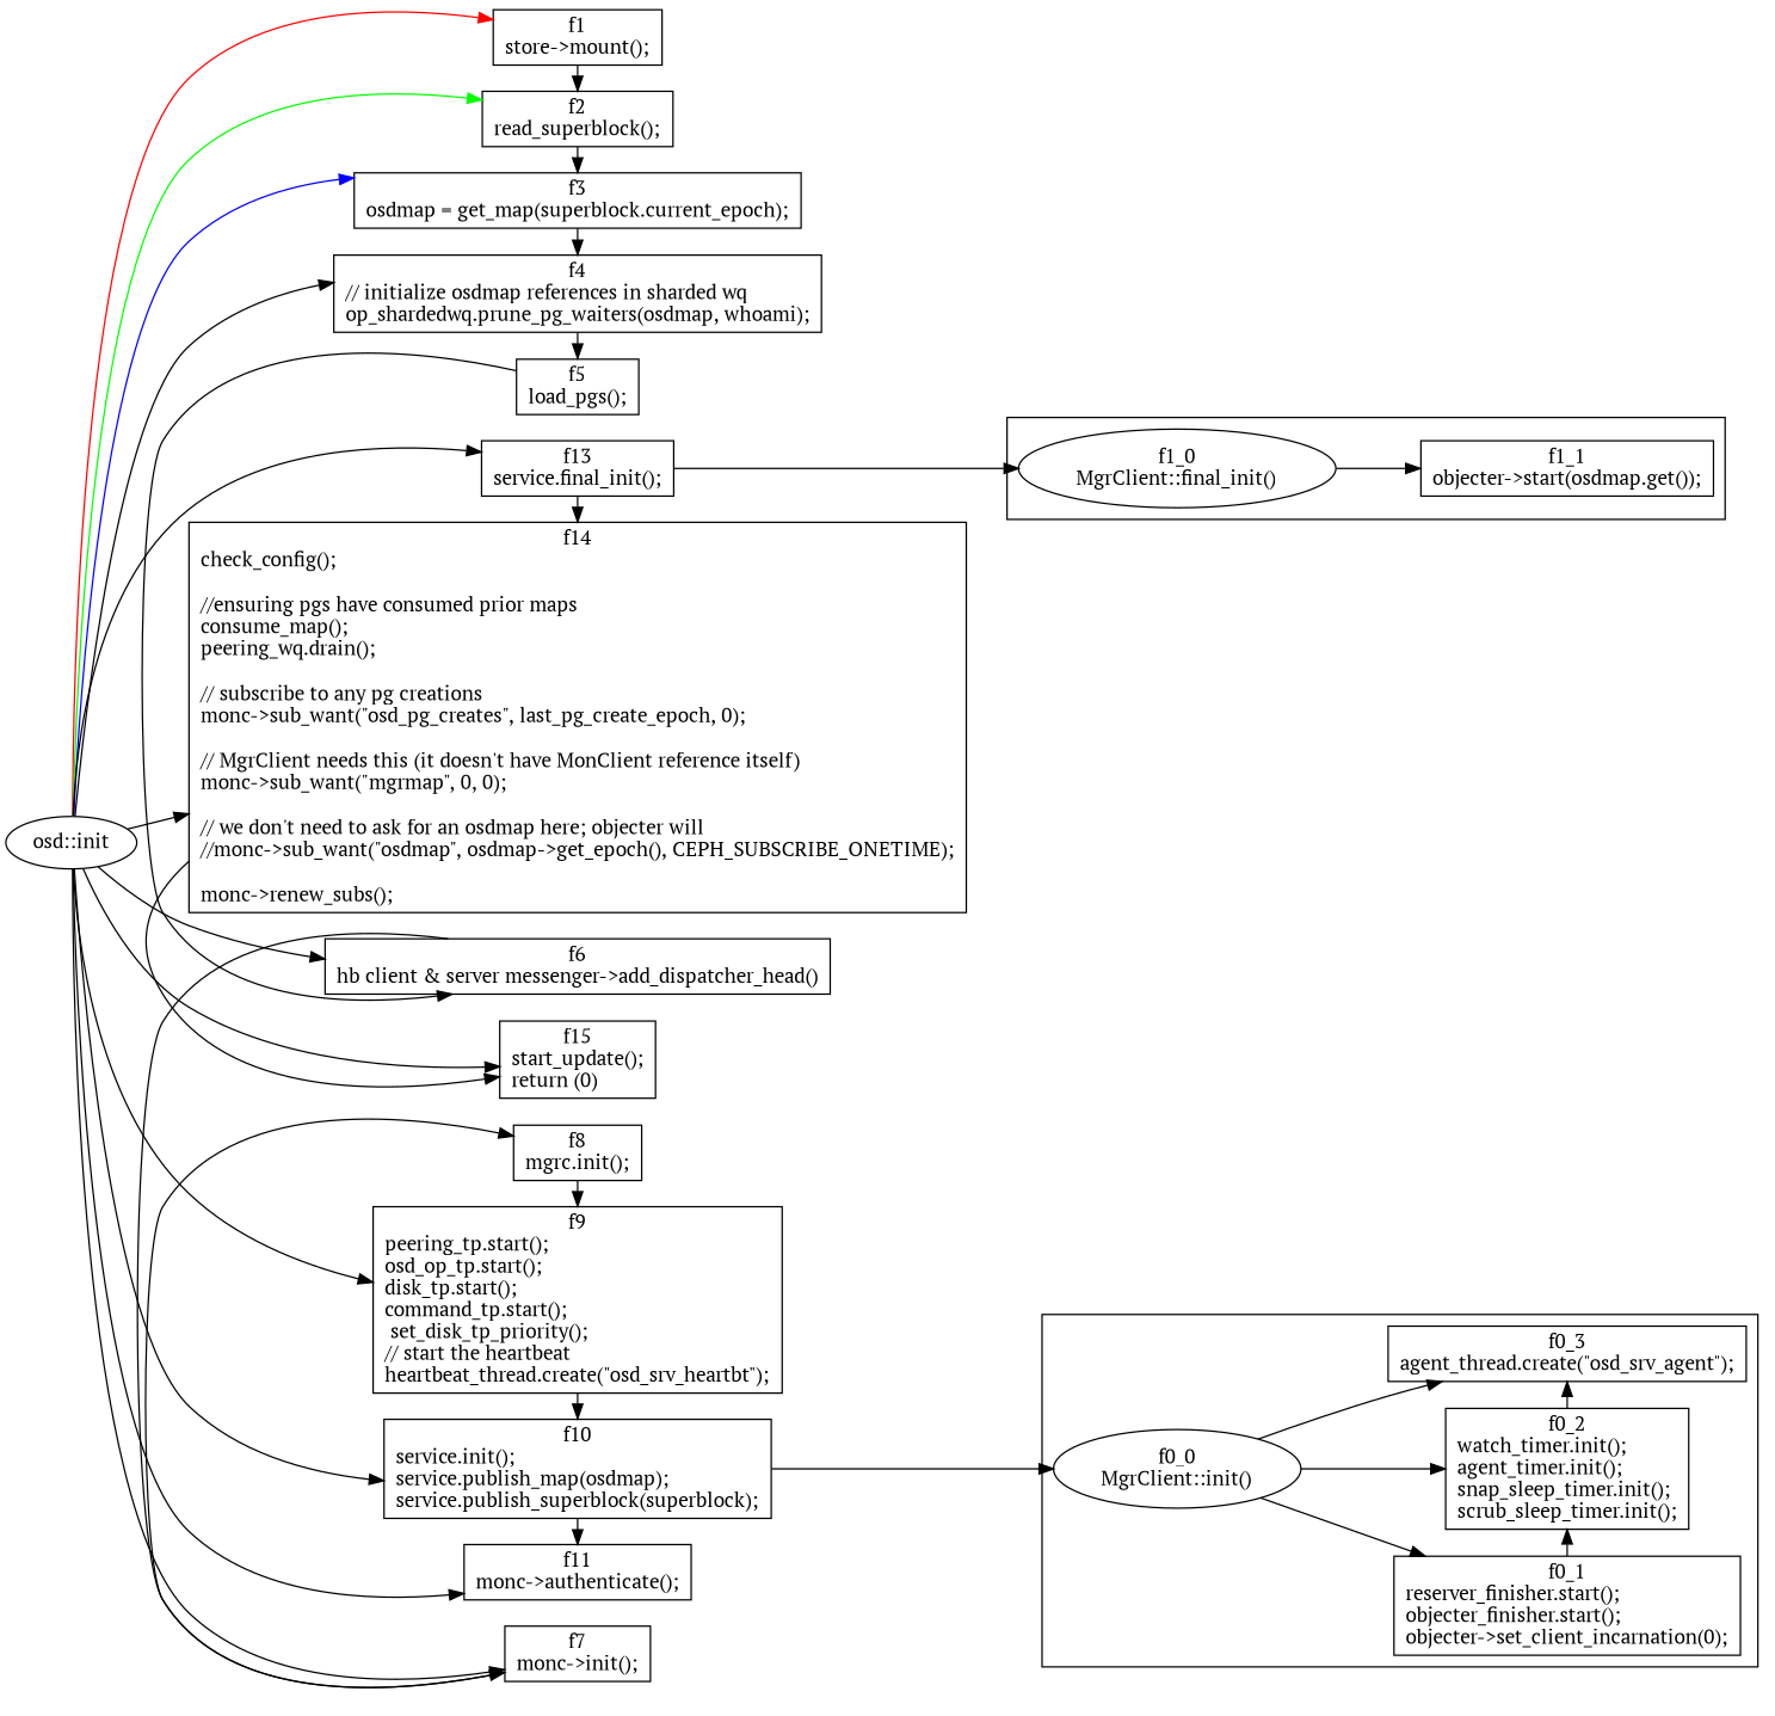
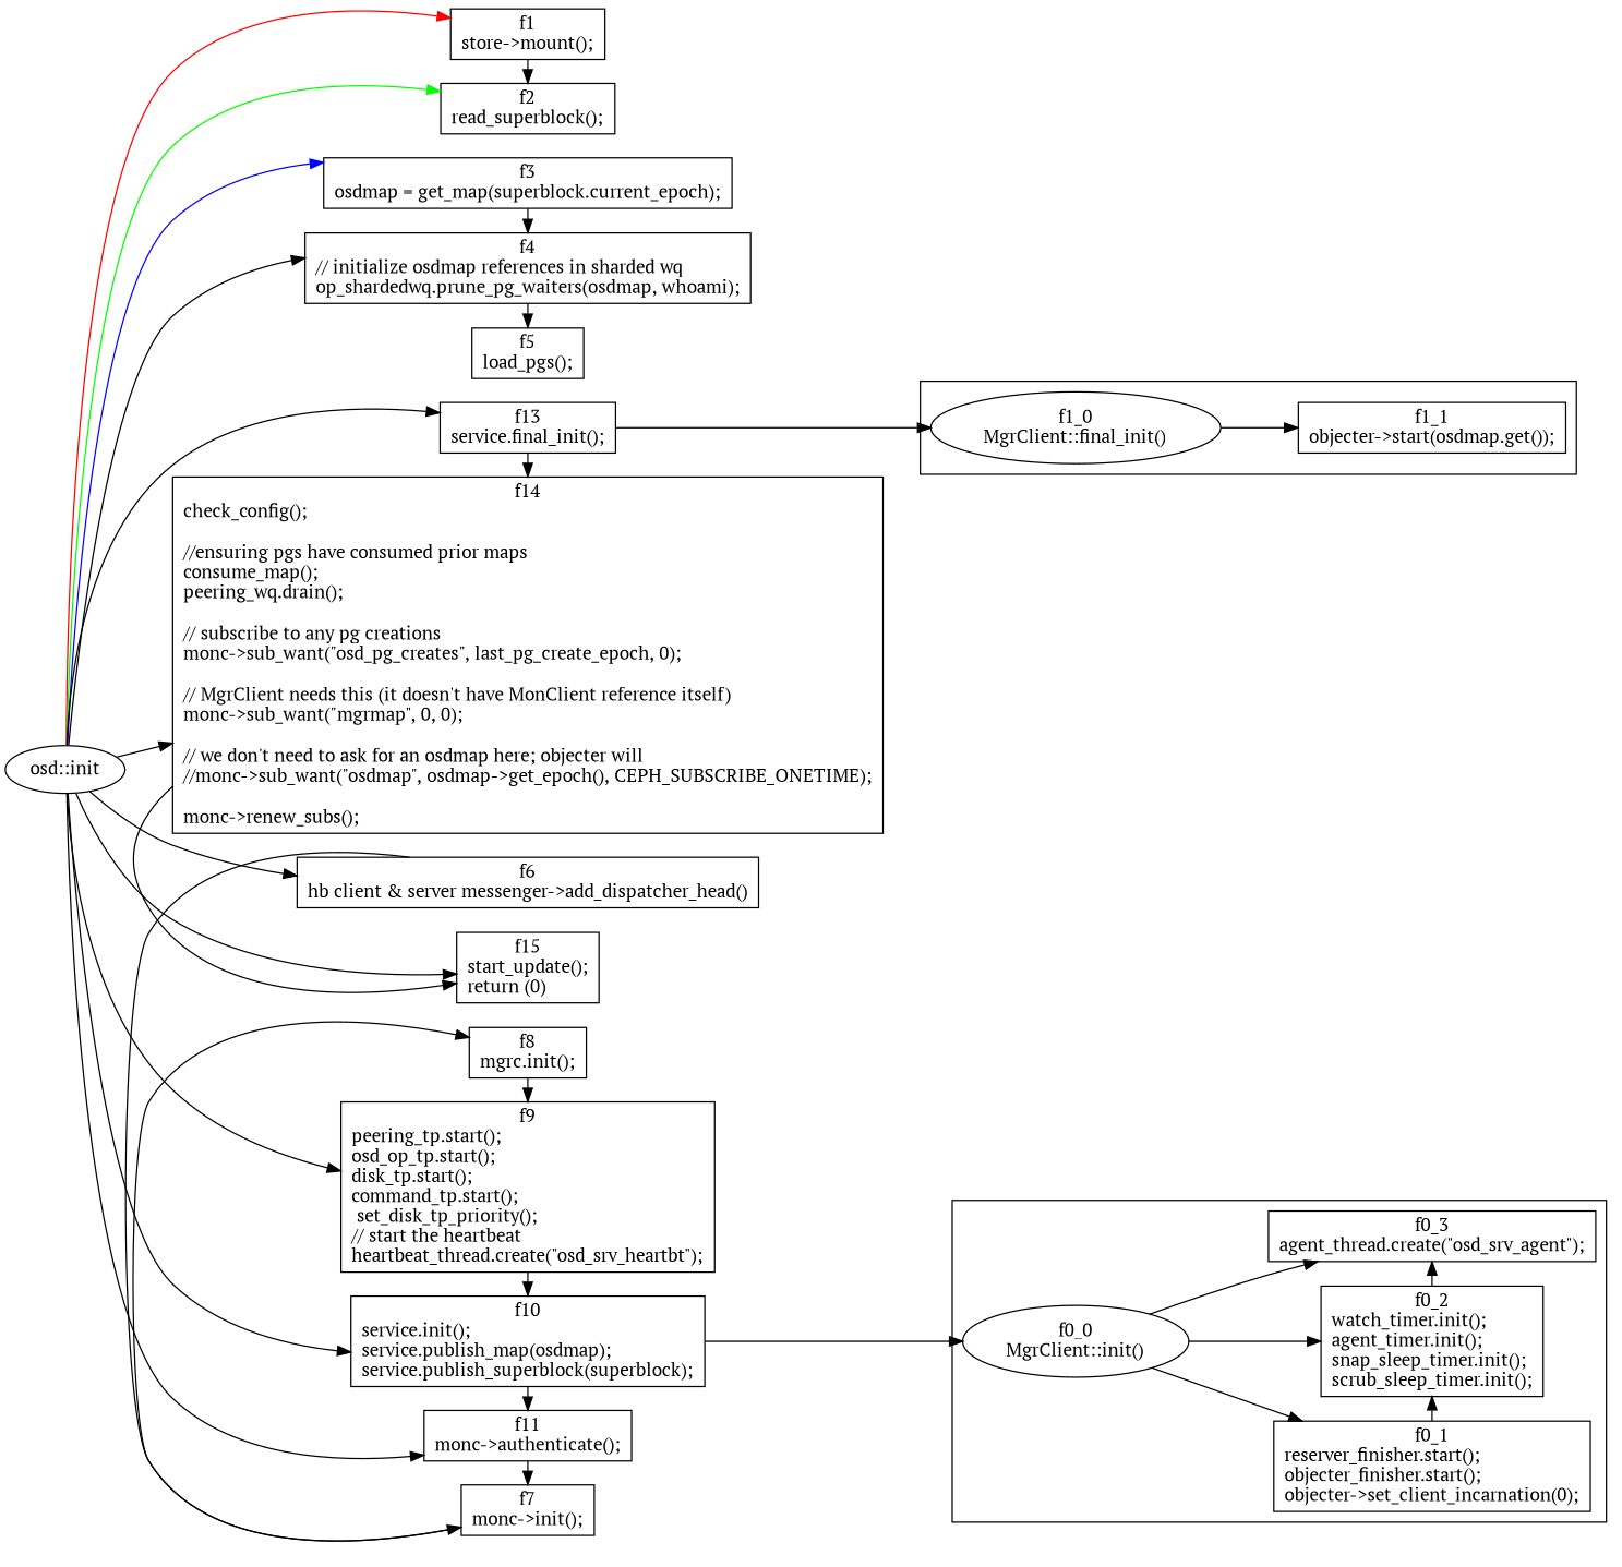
  digraph {
    fontname="PT Serif"
    rankdir=LR
    node [fontname="PT Serif" shape=box]
    edge [fontname="PT Serif"]
    n1 [label="osd::init" shape=""]
    f1 [label="\N\nstore->mount();\l"]
    f2 [label="\N\nread_superblock();\l"]
    f3 [label="\N\nosdmap = get_map(superblock.current_epoch);\l"]
    f4 [label="\N\n// initialize osdmap references in sharded wq\lop_shardedwq.prune_pg_waiters(osdmap, whoami);\l"]
    f5 [label="\N\nload_pgs();\l"]
    f6 [label="\N\nhb client & server messenger->add_dispatcher_head()\l"]
    f7 [label="\N\nmonc->init();\l"]
    f8 [label="\N\nmgrc.init();\l"]
    f9 [label="\N\npeering_tp.start();\losd_op_tp.start();\ldisk_tp.start();\lcommand_tp.start();\l set_disk_tp_priority();\l// start the heartbeat\lheartbeat_thread.create(\"osd_srv_heartbt\");\l"]
    f10 [label="\N\nservice.init();\lservice.publish_map(osdmap);\lservice.publish_superblock(superblock);\l"]
    f11 [label="\N\nmonc->authenticate();\l"]
    f13 [label="\N\nservice.final_init();\l"]
    f14 [label="\N\ncheck_config();\l\l//ensuring pgs have consumed prior maps\lconsume_map();\lpeering_wq.drain();\l\l// subscribe to any pg creations\lmonc->sub_want(\"osd_pg_creates\", last_pg_create_epoch, 0);\l\l// MgrClient needs this (it doesn't have MonClient reference itself)\lmonc->sub_want(\"mgrmap\", 0, 0);\l\l// we don't need to ask for an osdmap here; objecter will\l//monc->sub_want(\"osdmap\", osdmap->get_epoch(), CEPH_SUBSCRIBE_ONETIME);\l\lmonc->renew_subs();\l"]
    f15 [label="\N\nstart_update();\lreturn (0)\l"]
    f0_1 [label="\N\nreserver_finisher.start();\lobjecter_finisher.start();\lobjecter->set_client_incarnation(0);\l"]
    f0_2 [label="\N\nwatch_timer.init();\lagent_timer.init();\lsnap_sleep_timer.init();\lscrub_sleep_timer.init();\l"]
    f0_3 [label="\N\nagent_thread.create(\"osd_srv_agent\");\l"]
    f0_0 [label="\N\nMgrClient::init()\l" shape=""]
    f1_1 [label="\N\nobjecter->start(osdmap.get());\l"]
    f1_0 [label="\N\nMgrClient::final_init()\l" shape=""]
    subgraph sub_1 {
      rank=same
      n1
    }
    subgraph sub_2 {
      rank=same
      f1
      f2
      f3
      f4
      f5
      f6
      f7
      f8
      f9
      f10
      f11
      f13
      f14
      f15
    }
    subgraph sub_3 {
      rank=same
      f1
      f2
      f3
      f4
      f5
      f6
      f7
      f8
      f9
      f10
      f11
      f13
      f14
      f15
    }
    subgraph cluster_4 {
      f0_0
      subgraph sub_5 {
        rank=same
        f0_1
        f0_2
        f0_3
      }
    }
    subgraph cluster_6 {
      f1_0
      subgraph sub_7 {
        rank=same
        f1_1
      }
    }
    n1 -> f1 [color=red]
    n1 -> f2 [color=green]
    n1 -> f3 [color=blue]
    n1 -> f4
    n1 -> f6
-   n1 -> f7
+   f11 -> f7
    n1 -> f9
    n1 -> f10
    n1 -> f11
    n1 -> f13
    n1 -> f14
    n1 -> f15
    f1 -> f2
-   f2 -> f3
    f3 -> f4
    f4 -> f5
-   f5 -> f6
    f6 -> f7
    f7 -> f8
    f8 -> f9
    f9 -> f10
    f10 -> f11
    f10 -> f0_0
    f13 -> f14
    f13 -> f1_0
    f14 -> f15
    f0_1 -> f0_2
    f0_2 -> f0_3
    f0_0 -> f0_1
    f0_0 -> f0_2
    f0_0 -> f0_3
    f1_0 -> f1_1
  }
